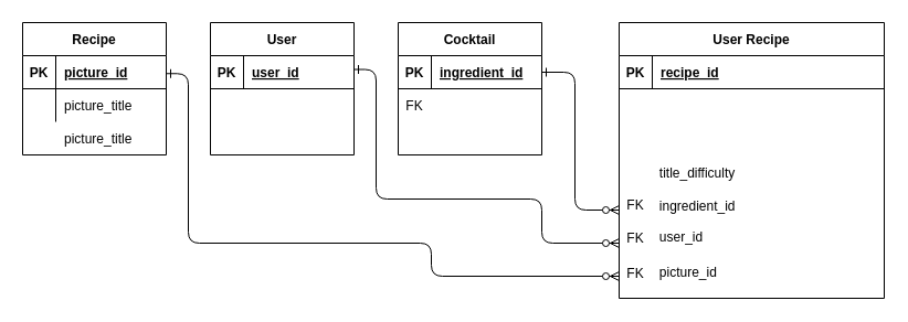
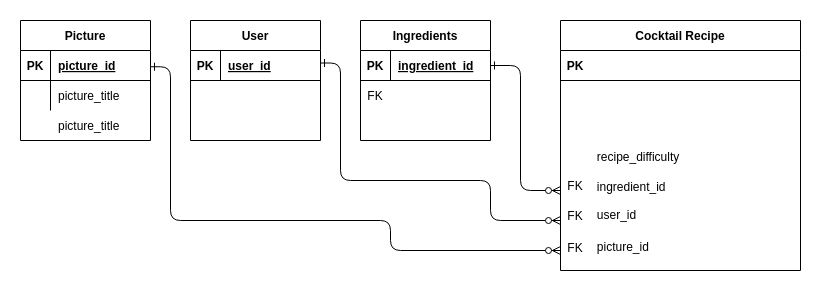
  <mxCell id="0" />
  <mxCell id="1" parent="0" />
- <mxCell id="2" value="Cocktail" style="shape=table;startSize=30;container=1;collapsible=1;childLayout=tableLayout;fixedRows=1;rowLines=0;fontStyle=1;align=center;resizeLast=1;" parent="1" vertex="1"><mxGeometry x="360" y="20" width="130" height="120" as="geometry" /></mxCell>
+ <mxCell id="2" value="Ingredients" style="shape=table;startSize=30;container=1;collapsible=1;childLayout=tableLayout;fixedRows=1;rowLines=0;fontStyle=1;align=center;resizeLast=1;" parent="1" vertex="1"><mxGeometry x="360" y="20" width="130" height="120" as="geometry" /></mxCell>
  <mxCell id="3" value="" style="shape=partialRectangle;collapsible=0;dropTarget=0;pointerEvents=0;fillColor=none;points=[[0,0.5],[1,0.5]];portConstraint=eastwest;top=0;left=0;right=0;bottom=1;" parent="2" vertex="1"><mxGeometry y="30" width="130" height="30" as="geometry" /></mxCell>
  <mxCell id="4" value="PK" style="shape=partialRectangle;overflow=hidden;connectable=0;fillColor=none;top=0;left=0;bottom=0;right=0;fontStyle=1;" parent="3" vertex="1"><mxGeometry width="30" height="30" as="geometry" /></mxCell>
  <mxCell id="5" value="ingredient_id" style="shape=partialRectangle;overflow=hidden;connectable=0;fillColor=none;top=0;left=0;bottom=0;right=0;align=left;spacingLeft=6;fontStyle=5;" parent="3" vertex="1"><mxGeometry x="30" width="100" height="30" as="geometry" /></mxCell>
  <mxCell id="6" value="" style="shape=partialRectangle;collapsible=0;dropTarget=0;pointerEvents=0;fillColor=none;points=[[0,0.5],[1,0.5]];portConstraint=eastwest;top=0;left=0;right=0;bottom=0;" parent="2" vertex="1"><mxGeometry y="60" width="130" height="30" as="geometry" /></mxCell>
  <mxCell id="7" value="FK" style="shape=partialRectangle;overflow=hidden;connectable=0;fillColor=none;top=0;left=0;bottom=0;right=0;" parent="6" vertex="1"><mxGeometry width="30" height="30" as="geometry" /></mxCell>
  <mxCell id="8" value="" style="edgeStyle=orthogonalEdgeStyle;endArrow=ERzeroToMany;startArrow=ERone;endFill=1;startFill=0;" edge="1" parent="1" source="3"><mxGeometry width="100" height="100" relative="1" as="geometry"><mxPoint x="590" y="250" as="sourcePoint" /><mxPoint x="560" y="190" as="targetPoint" /><Array as="points"><mxPoint x="520" y="65" /><mxPoint x="520" y="190" /></Array></mxGeometry></mxCell>
  <mxCell id="9" value="" style="group" vertex="1" connectable="0" parent="1"><mxGeometry x="560" y="20" width="240" height="250" as="geometry" /></mxCell>
  <mxCell id="10" value="FK" style="shape=partialRectangle;overflow=hidden;connectable=0;fillColor=none;top=0;left=0;bottom=0;right=0;" vertex="1" parent="9"><mxGeometry y="150" width="30" height="30" as="geometry" /></mxCell>
  <mxCell id="11" value="" style="group" vertex="1" connectable="0" parent="9"><mxGeometry width="240" height="250" as="geometry" /></mxCell>
- <mxCell id="12" value="User Recipe" style="shape=table;startSize=30;container=1;collapsible=1;childLayout=tableLayout;fixedRows=1;rowLines=0;fontStyle=1;align=center;resizeLast=1;" parent="11" vertex="1"><mxGeometry width="240" height="250" as="geometry" /></mxCell>
+ <mxCell id="12" value="Cocktail Recipe" style="shape=table;startSize=30;container=1;collapsible=1;childLayout=tableLayout;fixedRows=1;rowLines=0;fontStyle=1;align=center;resizeLast=1;" parent="11" vertex="1"><mxGeometry width="240" height="250" as="geometry" /></mxCell>
  <mxCell id="13" value="" style="shape=partialRectangle;collapsible=0;dropTarget=0;pointerEvents=0;fillColor=none;points=[[0,0.5],[1,0.5]];portConstraint=eastwest;top=0;left=0;right=0;bottom=1;" parent="12" vertex="1"><mxGeometry y="30" width="240" height="30" as="geometry" /></mxCell>
  <mxCell id="14" value="PK" style="shape=partialRectangle;overflow=hidden;connectable=0;fillColor=none;top=0;left=0;bottom=0;right=0;fontStyle=1;" parent="13" vertex="1"><mxGeometry width="30" height="30" as="geometry" /></mxCell>
- <mxCell id="15" value="recipe_id" style="shape=partialRectangle;overflow=hidden;connectable=0;fillColor=none;top=0;left=0;bottom=0;right=0;align=left;spacingLeft=6;fontStyle=5;" parent="13" vertex="1"><mxGeometry x="30" width="210" height="30" as="geometry" /></mxCell>
  <mxCell id="16" value="" style="shape=partialRectangle;collapsible=0;dropTarget=0;pointerEvents=0;fillColor=none;points=[[0,0.5],[1,0.5]];portConstraint=eastwest;top=0;left=0;right=0;bottom=0;" parent="12" vertex="1"><mxGeometry y="60" width="240" height="30" as="geometry" /></mxCell>
  <mxCell id="17" value="" style="shape=partialRectangle;overflow=hidden;connectable=0;fillColor=none;top=0;left=0;bottom=0;right=0;" parent="16" vertex="1"><mxGeometry width="30" height="30" as="geometry" /></mxCell>
  <mxCell id="18" value="" style="shape=partialRectangle;collapsible=0;dropTarget=0;pointerEvents=0;fillColor=none;points=[[0,0.5],[1,0.5]];portConstraint=eastwest;top=0;left=0;right=0;bottom=0;" parent="12" vertex="1"><mxGeometry y="90" width="240" height="30" as="geometry" /></mxCell>
  <mxCell id="19" value="" style="shape=partialRectangle;overflow=hidden;connectable=0;fillColor=none;top=0;left=0;bottom=0;right=0;" parent="18" vertex="1"><mxGeometry width="30" height="30" as="geometry" /></mxCell>
- <mxCell id="20" value="title_difficulty" style="shape=partialRectangle;overflow=hidden;connectable=0;fillColor=none;top=0;left=0;bottom=0;right=0;align=left;spacingLeft=6;" vertex="1" parent="11"><mxGeometry x="28.8" y="120.0" width="211.2" height="31.5" as="geometry" /></mxCell>
+ <mxCell id="20" value="recipe_difficulty" style="shape=partialRectangle;overflow=hidden;connectable=0;fillColor=none;top=0;left=0;bottom=0;right=0;align=left;spacingLeft=6;" vertex="1" parent="11"><mxGeometry x="28.8" y="120.0" width="211.2" height="31.5" as="geometry" /></mxCell>
  <mxCell id="21" value="ingredient_id" style="shape=partialRectangle;overflow=hidden;connectable=0;fillColor=none;top=0;left=0;bottom=0;right=0;align=left;spacingLeft=6;" vertex="1" parent="11"><mxGeometry x="28.8" y="150.0" width="211.2" height="31.5" as="geometry" /></mxCell>
  <mxCell id="22" value="FK" style="shape=partialRectangle;overflow=hidden;connectable=0;fillColor=none;top=0;left=0;bottom=0;right=0;" vertex="1" parent="11"><mxGeometry y="180" width="30" height="30" as="geometry" /></mxCell>
  <mxCell id="23" value="user_id" style="shape=partialRectangle;overflow=hidden;connectable=0;fillColor=none;top=0;left=0;bottom=0;right=0;align=left;spacingLeft=6;" vertex="1" parent="11"><mxGeometry x="28.8" y="178.5" width="211.2" height="31.5" as="geometry" /></mxCell>
  <mxCell id="24" value="picture_id" style="shape=partialRectangle;overflow=hidden;connectable=0;fillColor=none;top=0;left=0;bottom=0;right=0;align=left;spacingLeft=6;" vertex="1" parent="11"><mxGeometry x="28.8" y="210" width="211.2" height="31.5" as="geometry" /></mxCell>
  <mxCell id="25" value="FK" style="shape=partialRectangle;overflow=hidden;connectable=0;fillColor=none;top=0;left=0;bottom=0;right=0;" vertex="1" parent="11"><mxGeometry y="211.5" width="30" height="30" as="geometry" /></mxCell>
  <mxCell id="26" value="User" style="shape=table;startSize=30;container=1;collapsible=1;childLayout=tableLayout;fixedRows=1;rowLines=0;fontStyle=1;align=center;resizeLast=1;" vertex="1" parent="1"><mxGeometry x="190" y="20" width="130" height="120" as="geometry" /></mxCell>
  <mxCell id="27" value="" style="shape=partialRectangle;collapsible=0;dropTarget=0;pointerEvents=0;fillColor=none;points=[[0,0.5],[1,0.5]];portConstraint=eastwest;top=0;left=0;right=0;bottom=1;" vertex="1" parent="26"><mxGeometry y="30" width="130" height="30" as="geometry" /></mxCell>
  <mxCell id="28" value="PK" style="shape=partialRectangle;overflow=hidden;connectable=0;fillColor=none;top=0;left=0;bottom=0;right=0;fontStyle=1;" vertex="1" parent="27"><mxGeometry width="30" height="30" as="geometry" /></mxCell>
  <mxCell id="29" value="user_id" style="shape=partialRectangle;overflow=hidden;connectable=0;fillColor=none;top=0;left=0;bottom=0;right=0;align=left;spacingLeft=6;fontStyle=5;" vertex="1" parent="27"><mxGeometry x="30" width="100" height="30" as="geometry" /></mxCell>
  <mxCell id="30" value="" style="shape=partialRectangle;collapsible=0;dropTarget=0;pointerEvents=0;fillColor=none;points=[[0,0.5],[1,0.5]];portConstraint=eastwest;top=0;left=0;right=0;bottom=0;" vertex="1" parent="26"><mxGeometry y="60" width="130" height="30" as="geometry" /></mxCell>
  <mxCell id="31" value="" style="shape=partialRectangle;overflow=hidden;connectable=0;fillColor=none;top=0;left=0;bottom=0;right=0;" vertex="1" parent="30"><mxGeometry width="30" height="30" as="geometry" /></mxCell>
  <mxCell id="32" value="" style="edgeStyle=orthogonalEdgeStyle;endArrow=ERzeroToMany;startArrow=ERone;endFill=1;startFill=0;" edge="1" parent="1"><mxGeometry width="100" height="100" relative="1" as="geometry"><mxPoint x="320" y="62.5" as="sourcePoint" /><mxPoint x="560" y="220" as="targetPoint" /><Array as="points"><mxPoint x="340" y="63" /><mxPoint x="340" y="180" /><mxPoint x="490" y="180" /><mxPoint x="490" y="220" /></Array></mxGeometry></mxCell>
- <mxCell id="33" value="Recipe" style="shape=table;startSize=30;container=1;collapsible=1;childLayout=tableLayout;fixedRows=1;rowLines=0;fontStyle=1;align=center;resizeLast=1;" vertex="1" parent="1"><mxGeometry x="20" y="20" width="130" height="120" as="geometry" /></mxCell>
+ <mxCell id="33" value="Picture" style="shape=table;startSize=30;container=1;collapsible=1;childLayout=tableLayout;fixedRows=1;rowLines=0;fontStyle=1;align=center;resizeLast=1;" vertex="1" parent="1"><mxGeometry x="20" y="20" width="130" height="120" as="geometry" /></mxCell>
  <mxCell id="34" value="" style="shape=partialRectangle;collapsible=0;dropTarget=0;pointerEvents=0;fillColor=none;points=[[0,0.5],[1,0.5]];portConstraint=eastwest;top=0;left=0;right=0;bottom=1;" vertex="1" parent="33"><mxGeometry y="30" width="130" height="30" as="geometry" /></mxCell>
  <mxCell id="35" value="PK" style="shape=partialRectangle;overflow=hidden;connectable=0;fillColor=none;top=0;left=0;bottom=0;right=0;fontStyle=1;" vertex="1" parent="34"><mxGeometry width="30" height="30" as="geometry" /></mxCell>
  <mxCell id="36" value="picture_id" style="shape=partialRectangle;overflow=hidden;connectable=0;fillColor=none;top=0;left=0;bottom=0;right=0;align=left;spacingLeft=6;fontStyle=5;" vertex="1" parent="34"><mxGeometry x="30" width="100" height="30" as="geometry" /></mxCell>
  <mxCell id="37" value="" style="shape=partialRectangle;collapsible=0;dropTarget=0;pointerEvents=0;fillColor=none;points=[[0,0.5],[1,0.5]];portConstraint=eastwest;top=0;left=0;right=0;bottom=0;" vertex="1" parent="33"><mxGeometry y="60" width="130" height="30" as="geometry" /></mxCell>
  <mxCell id="38" value="" style="shape=partialRectangle;overflow=hidden;connectable=0;fillColor=none;top=0;left=0;bottom=0;right=0;" vertex="1" parent="37"><mxGeometry width="30" height="30" as="geometry" /></mxCell>
  <mxCell id="39" value="picture_title" style="shape=partialRectangle;overflow=hidden;connectable=0;fillColor=none;top=0;left=0;bottom=0;right=0;align=left;spacingLeft=6;" vertex="1" parent="37"><mxGeometry x="30" width="100" height="30" as="geometry" /></mxCell>
  <mxCell id="40" value="" style="shape=partialRectangle;collapsible=0;dropTarget=0;pointerEvents=0;fillColor=none;points=[[0,0.5],[1,0.5]];portConstraint=eastwest;top=0;left=0;right=0;bottom=0;" vertex="1" parent="1"><mxGeometry x="20" y="110" width="130" height="30" as="geometry" /></mxCell>
  <mxCell id="41" value="" style="shape=partialRectangle;overflow=hidden;connectable=0;fillColor=none;top=0;left=0;bottom=0;right=0;" vertex="1" parent="40"><mxGeometry width="30" height="30" as="geometry" /></mxCell>
  <mxCell id="42" value="picture_title" style="shape=partialRectangle;overflow=hidden;connectable=0;fillColor=none;top=0;left=0;bottom=0;right=0;align=left;spacingLeft=6;" vertex="1" parent="40"><mxGeometry x="30" width="100" height="30" as="geometry" /></mxCell>
  <mxCell id="43" value="" style="edgeStyle=orthogonalEdgeStyle;endArrow=ERzeroToMany;startArrow=ERone;endFill=1;startFill=0;" edge="1" parent="1"><mxGeometry width="100" height="100" relative="1" as="geometry"><mxPoint x="150" y="66.25" as="sourcePoint" /><mxPoint x="560" y="250" as="targetPoint" /><Array as="points"><mxPoint x="170" y="66" /><mxPoint x="170" y="220" /><mxPoint x="390" y="220" /><mxPoint x="390" y="250" /></Array></mxGeometry></mxCell>
